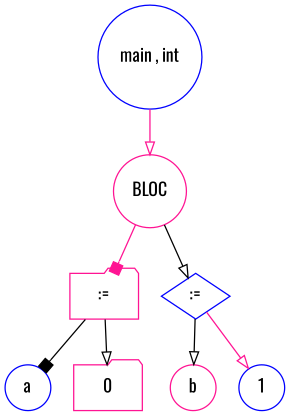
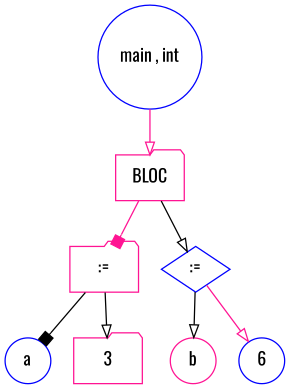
  digraph {
    fontname=Oswald
    node [color=blue fontname=Oswald shape=circle]
    edge [arrowhead=onormal color=black fontname=Oswald]
    n1 [label="main , int"]
-   n2 [color=deeppink label=BLOC]
+   n2 [color=deeppink label=BLOC shape=folder]
    n3 [color=deeppink label=":=" shape=folder]
    n4 [label=":=" shape=diamond]
    n5 [label=a]
-   n6 [color=deeppink label=0 shape=folder]
+   n6 [color=deeppink label=3 shape=folder]
    n7 [color=deeppink label=b]
-   n8 [label=1]
+   n8 [label=6]
    n1 -> n2 [color=deeppink]
    n2 -> n3 [arrowhead=box color=deeppink]
    n2 -> n4
    n3 -> n5 [arrowhead=box]
    n3 -> n6
    n4 -> n7
    n4 -> n8 [color=deeppink]
  }
